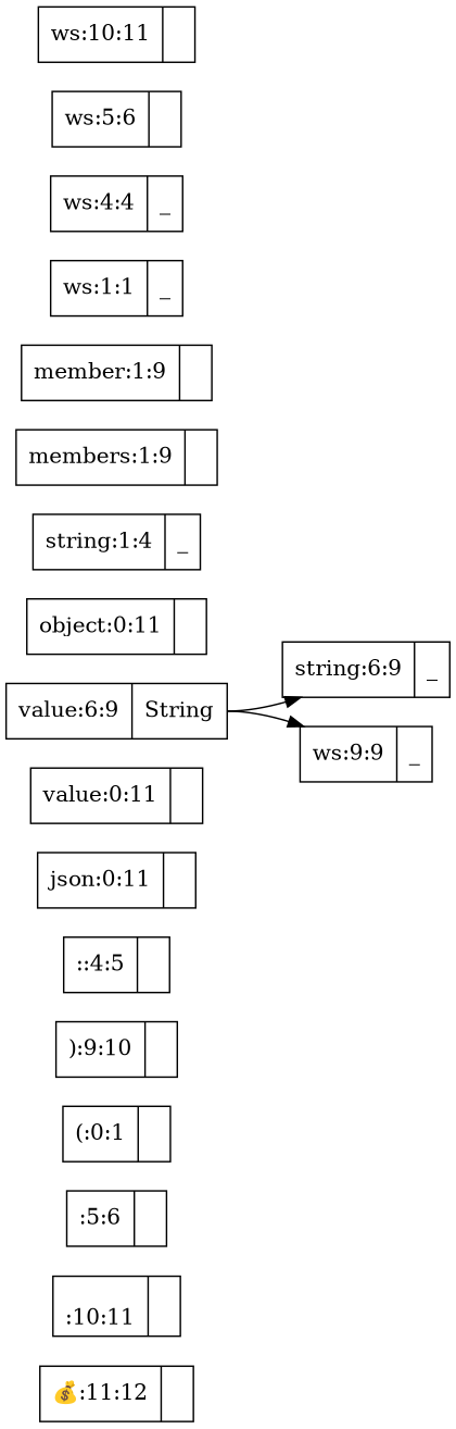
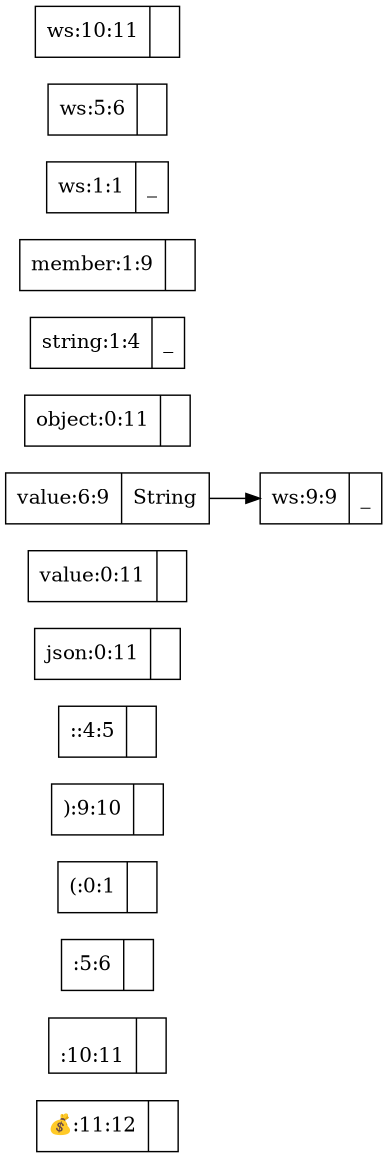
  digraph {
    rankdir=LR
    node [shape=record]
    edge [tailport=0]
    n1 [label="{💰:11:12|{}}"]
    n2 [label="{\n:10:11|{}}"]
    n3 [label="{ :5:6|{}}"]
    n4 [label="{(:0:1|{}}"]
    n5 [label="{):9:10|{}}"]
    n6 [label="{::4:5|{}}"]
    n7 [label="{json:0:11|{}}"]
    n8 [label="{value:0:11|{}}"]
    n9 [label="{value:6:9|{<0>String}}"]
-   n10 [label="{string:6:9|{<0>_}}"]
    n11 [label="{ws:9:9|{<0>_}}"]
    n12 [label="{object:0:11|{}}"]
    n13 [label="{string:1:4|{<0>_}}"]
-   n14 [label="{members:1:9|{}}"]
    n15 [label="{member:1:9|{}}"]
    n16 [label="{ws:1:1|{<0>_}}"]
-   n17 [label="{ws:4:4|{<0>_}}"]
    n18 [label="{ws:5:6|{}}"]
    n19 [label="{ws:10:11|{}}"]
-   n9 -> n10
    n9 -> n11
  }
